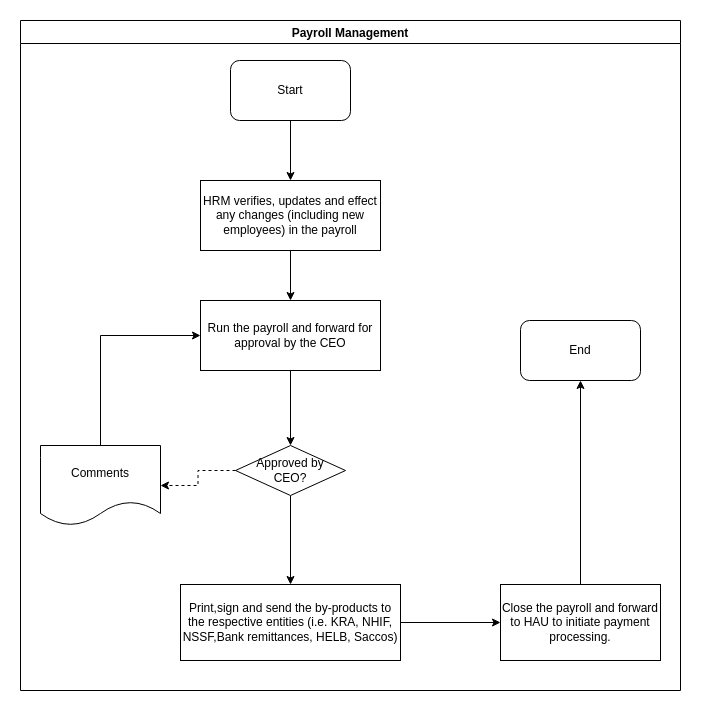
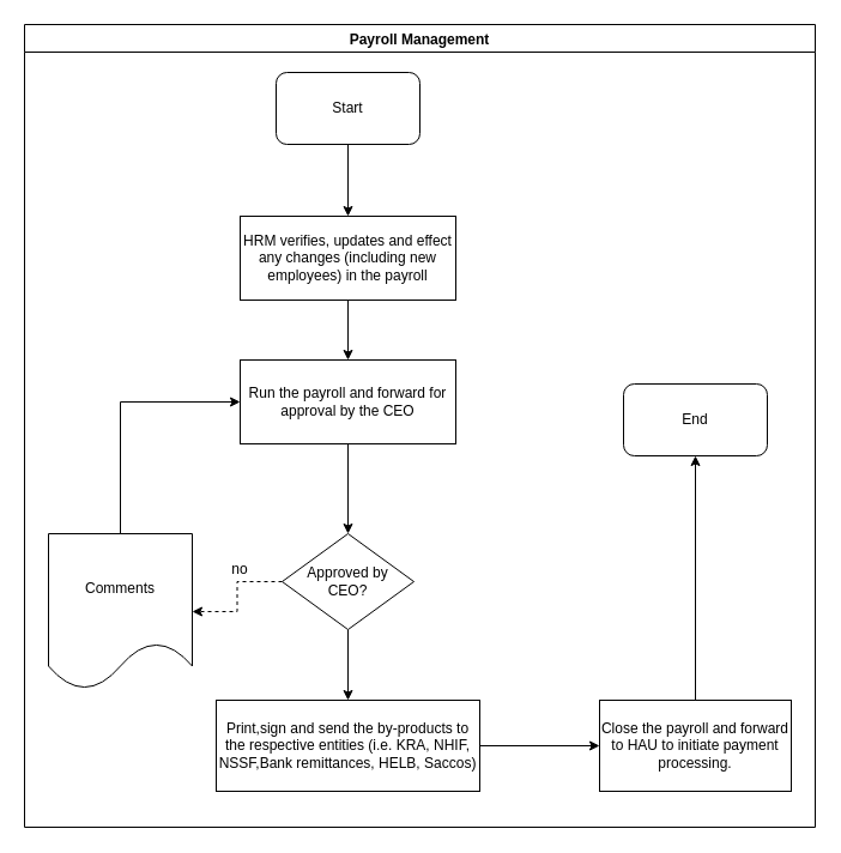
  <mxCell id="0" />
  <mxCell id="1" parent="0" />
  <mxCell id="2" value="Payroll Management " style="swimlane;" vertex="1" parent="1"><mxGeometry x="20" y="20" width="660" height="670" as="geometry" /></mxCell>
  <mxCell id="3" value="Start" style="rounded=1;whiteSpace=wrap;html=1;" vertex="1" parent="2"><mxGeometry x="210" y="40" width="120" height="60" as="geometry" /></mxCell>
  <mxCell id="4" value="" style="edgeStyle=orthogonalEdgeStyle;rounded=0;orthogonalLoop=1;jettySize=auto;html=1;" edge="1" parent="2" source="5" target="8"><mxGeometry relative="1" as="geometry" /></mxCell>
  <mxCell id="5" value="HRM &lt;span lang=&quot;EN-GB&quot;&gt;verifies, updates and effect any changes (including new employees) in the payroll&lt;/span&gt;" style="rounded=0;whiteSpace=wrap;html=1;" vertex="1" parent="2"><mxGeometry x="180" y="160" width="180" height="70" as="geometry" /></mxCell>
  <mxCell id="6" value="" style="edgeStyle=orthogonalEdgeStyle;rounded=0;orthogonalLoop=1;jettySize=auto;html=1;" edge="1" parent="2" source="3" target="5"><mxGeometry relative="1" as="geometry"><mxPoint x="270" y="180" as="targetPoint" /></mxGeometry></mxCell>
  <mxCell id="7" value="" style="edgeStyle=orthogonalEdgeStyle;rounded=0;orthogonalLoop=1;jettySize=auto;html=1;" edge="1" parent="2" source="8" target="11"><mxGeometry relative="1" as="geometry" /></mxCell>
  <mxCell id="8" value="&lt;table&gt;&lt;tbody&gt;&lt;tr&gt;&lt;td&gt;&lt;span lang=&quot;EN-GB&quot;&gt;Run the payroll and forward for approval by the CEO&lt;/span&gt;&lt;/td&gt;&lt;/tr&gt;&lt;/tbody&gt;&lt;/table&gt;" style="rounded=0;whiteSpace=wrap;html=1;" vertex="1" parent="2"><mxGeometry x="180" y="280" width="180" height="70" as="geometry" /></mxCell>
  <mxCell id="9" value="" style="edgeStyle=orthogonalEdgeStyle;rounded=0;orthogonalLoop=1;jettySize=auto;html=1;dashed=1;" edge="1" parent="2" source="11" target="13"><mxGeometry relative="1" as="geometry" /></mxCell>
  <mxCell id="10" value="" style="edgeStyle=orthogonalEdgeStyle;rounded=0;orthogonalLoop=1;jettySize=auto;html=1;" edge="1" parent="2" source="11" target="15"><mxGeometry relative="1" as="geometry" /></mxCell>
- <mxCell id="11" value="&lt;div&gt;Approved by&lt;/div&gt;&lt;div&gt;CEO?&lt;/div&gt;" style="rhombus;whiteSpace=wrap;html=1;rounded=0;" vertex="1" parent="2"><mxGeometry x="215" y="425" width="110" height="50" as="geometry" /></mxCell>
+ <mxCell id="11" value="&lt;div&gt;Approved by&lt;/div&gt;&lt;div&gt;CEO?&lt;/div&gt;" style="rhombus;whiteSpace=wrap;html=1;rounded=0;" vertex="1" parent="2"><mxGeometry x="215" y="425" width="110" height="80" as="geometry" /></mxCell>
  <mxCell id="12" value="" style="edgeStyle=orthogonalEdgeStyle;rounded=0;orthogonalLoop=1;jettySize=auto;html=1;entryX=0;entryY=0.5;entryDx=0;entryDy=0;exitX=0.5;exitY=0;exitDx=0;exitDy=0;" edge="1" parent="2" source="13" target="8"><mxGeometry relative="1" as="geometry"><mxPoint x="80" y="335" as="targetPoint" /></mxGeometry></mxCell>
- <mxCell id="13" value="Comments" style="shape=document;whiteSpace=wrap;html=1;boundedLbl=1;rounded=0;" vertex="1" parent="2"><mxGeometry x="20" y="425" width="120" height="80" as="geometry" /></mxCell>
+ <mxCell id="13" value="Comments" style="shape=document;whiteSpace=wrap;html=1;boundedLbl=1;rounded=0;" vertex="1" parent="2"><mxGeometry x="20" y="425" width="120" height="130" as="geometry" /></mxCell>
  <mxCell id="14" value="" style="edgeStyle=orthogonalEdgeStyle;rounded=0;orthogonalLoop=1;jettySize=auto;html=1;" edge="1" parent="2" source="15" target="17"><mxGeometry relative="1" as="geometry" /></mxCell>
  <mxCell id="15" value="&lt;span lang=&quot;EN-GB&quot;&gt;Print,sign and send the by-products to the respective entities (i.e. KRA, NHIF, NSSF,Bank remittances, HELB, Saccos&lt;/span&gt;&lt;span lang=&quot;EN-GB&quot;&gt;) &lt;/span&gt;" style="whiteSpace=wrap;html=1;rounded=0;" vertex="1" parent="2"><mxGeometry x="160" y="564" width="220" height="76" as="geometry" /></mxCell>
  <mxCell id="16" value="" style="edgeStyle=orthogonalEdgeStyle;rounded=0;orthogonalLoop=1;jettySize=auto;html=1;entryX=0.5;entryY=1;entryDx=0;entryDy=0;" edge="1" parent="2" source="17" target="18"><mxGeometry relative="1" as="geometry"><mxPoint x="560" y="476" as="targetPoint" /></mxGeometry></mxCell>
  <mxCell id="17" value="&lt;span lang=&quot;EN-GB&quot;&gt;Close the payroll and forward to HAU to initiate payment processing.&lt;/span&gt;" style="whiteSpace=wrap;html=1;rounded=0;" vertex="1" parent="2"><mxGeometry x="480" y="564" width="160" height="76" as="geometry" /></mxCell>
  <mxCell id="18" value="End" style="rounded=1;whiteSpace=wrap;html=1;" vertex="1" parent="2"><mxGeometry x="500" y="300" width="120" height="60" as="geometry" /></mxCell>
+ <mxCell id="19" value="no" style="text;html=1;strokeColor=none;fillColor=none;align=center;verticalAlign=middle;whiteSpace=wrap;rounded=0;" vertex="1" parent="1"><mxGeometry x="180" y="465" width="40" height="20" as="geometry" /></mxCell>
